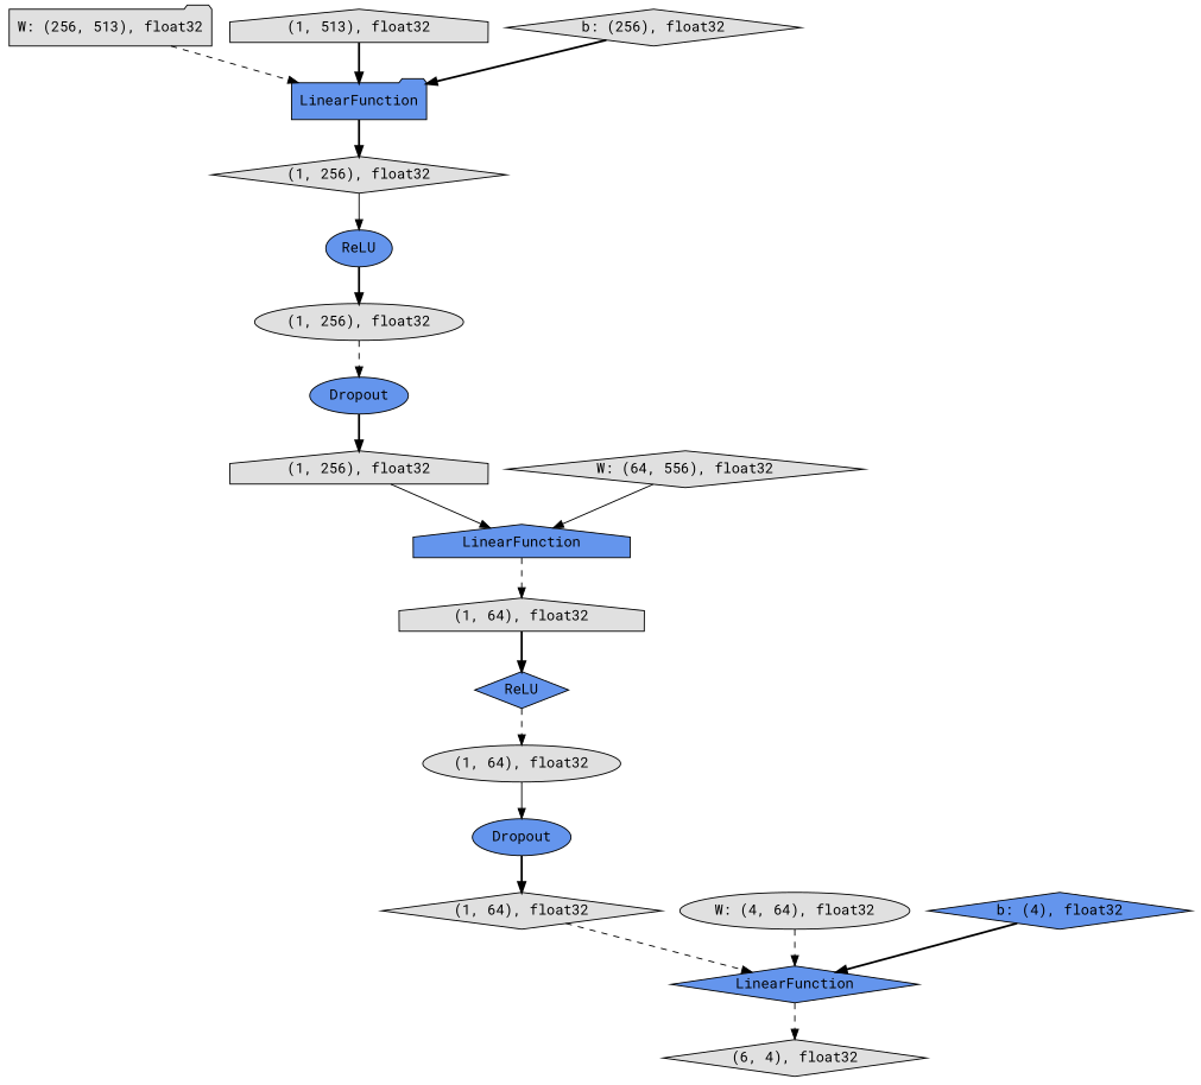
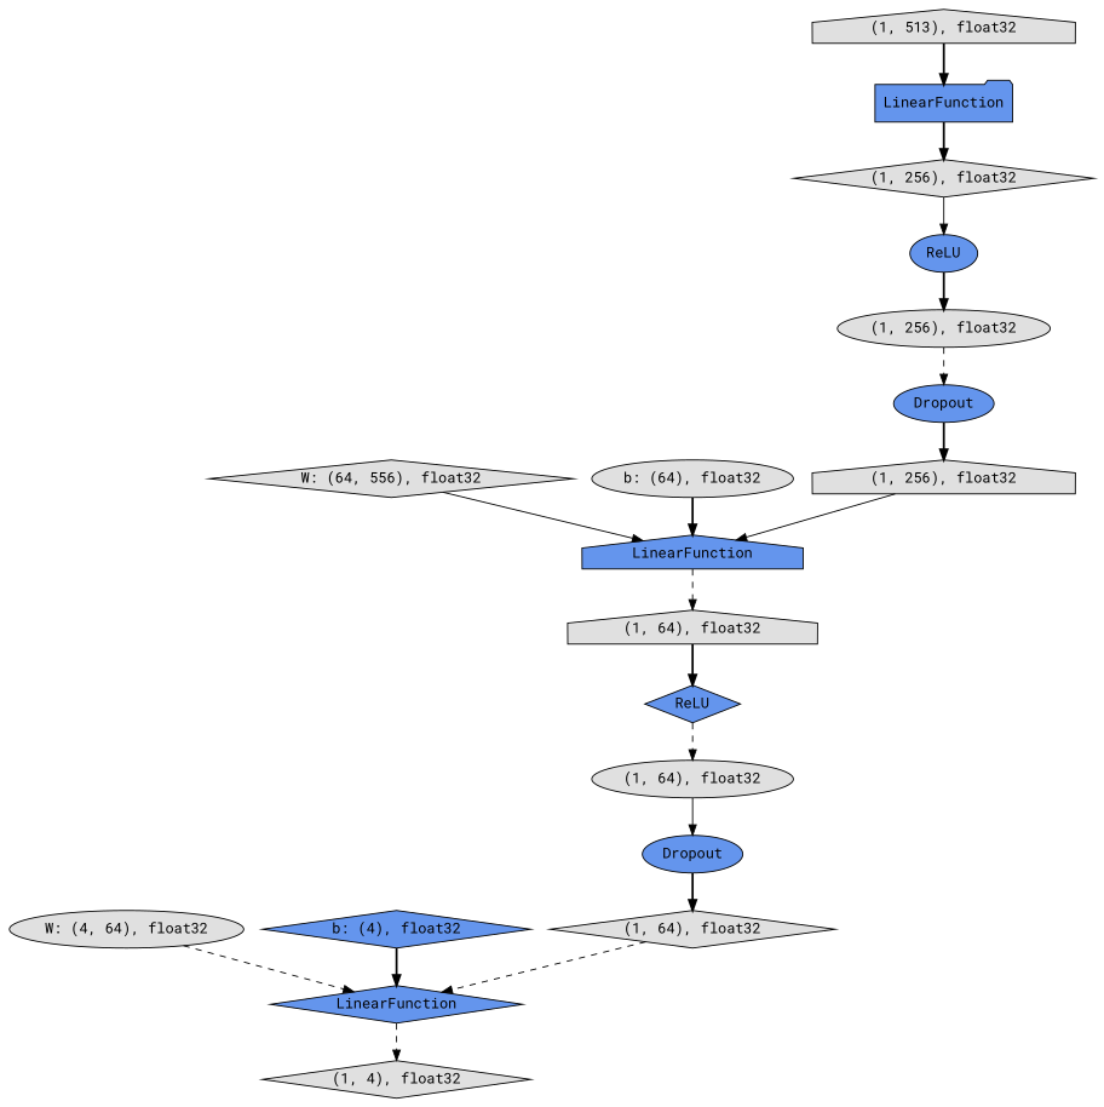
  digraph {
    fontname="Roboto Mono"
    rankdir=TB
    node [fillcolor="#E0E0E0" fontname="Roboto Mono" shape=diamond style=filled]
    edge [fontname="Roboto Mono" style=bold]
-   n1 [label="W: (256, 513), float32" shape=folder]
    n2 [fillcolor="#6495ED" label=LinearFunction shape=folder]
    n3 [label="(1, 256), float32"]
    n4 [label="W: (64, 556), float32"]
    n5 [fillcolor="#6495ED" label=LinearFunction shape=house]
    n6 [label="(1, 64), float32" shape=house]
    n7 [fillcolor="#6495ED" label=ReLU shape=ellipse]
    n8 [label="(1, 256), float32" shape=ellipse]
    n9 [fillcolor="#6495ED" label=Dropout shape=ellipse]
    n10 [label="(1, 256), float32" shape=house]
+   n11 [label="b: (64), float32" shape=ellipse]
    n12 [fillcolor="#6495ED" label=ReLU]
    n13 [label="(1, 64), float32" shape=ellipse]
    n14 [fillcolor="#6495ED" label=Dropout shape=ellipse]
    n15 [label="W: (4, 64), float32" shape=ellipse]
    n16 [fillcolor="#6495ED" label=LinearFunction]
-   n17 [label="(6, 4), float32"]
+   n17 [label="(1, 4), float32"]
    n18 [label="(1, 513), float32" shape=house]
    n19 [label="(1, 64), float32"]
    n20 [fillcolor="#6495ED" label="b: (4), float32"]
-   n21 [label="b: (256), float32"]
-   n1 -> n2 [style=dashed]
    n2 -> n3
    n3 -> n7 [style=solid]
    n4 -> n5 [style=solid]
    n5 -> n6 [style=dashed]
    n6 -> n12
    n7 -> n8
    n8 -> n9 [style=dashed]
    n9 -> n10
    n10 -> n5 [style=solid]
+   n11 -> n5
    n12 -> n13 [style=dashed]
    n13 -> n14 [style=solid]
    n14 -> n19
    n15 -> n16 [style=dashed]
    n16 -> n17 [style=dashed]
    n18 -> n2
    n19 -> n16 [style=dashed]
    n20 -> n16
-   n21 -> n2
  }
